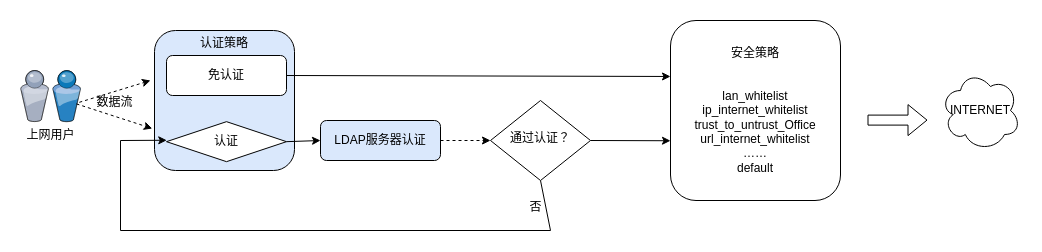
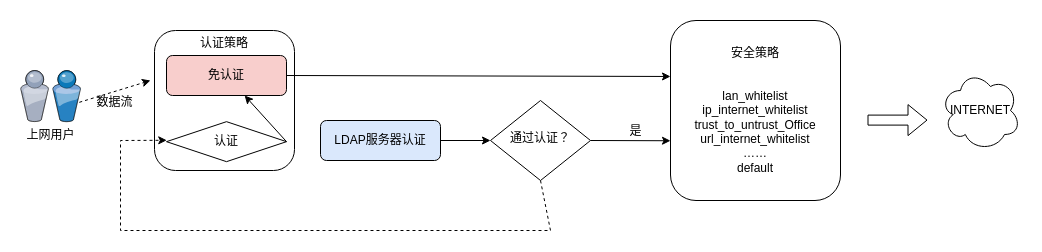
  <mxCell id="0" />
  <mxCell id="1" parent="0" />
- <mxCell id="2" value="认证策略&lt;br&gt;&lt;br&gt;&lt;br&gt;&lt;br&gt;&lt;br&gt;&lt;br&gt;&lt;br&gt;&lt;br&gt;&lt;br&gt;" style="rounded=1;whiteSpace=wrap;html=1;fillColor=#dae8fc;" vertex="1" parent="1"><mxGeometry x="154" y="30" width="140" height="140" as="geometry" /></mxCell>
+ <mxCell id="2" value="认证策略&lt;br&gt;&lt;br&gt;&lt;br&gt;&lt;br&gt;&lt;br&gt;&lt;br&gt;&lt;br&gt;&lt;br&gt;&lt;br&gt;" style="rounded=1;whiteSpace=wrap;html=1;" vertex="1" parent="1"><mxGeometry x="154" y="30" width="140" height="140" as="geometry" /></mxCell>
  <mxCell id="3" style="edgeStyle=none;rounded=0;orthogonalLoop=1;jettySize=auto;html=1;exitX=1;exitY=0.5;exitDx=0;exitDy=0;entryX=0;entryY=0.311;entryDx=0;entryDy=0;entryPerimeter=0;" edge="1" parent="1" source="4" target="9"><mxGeometry relative="1" as="geometry" /></mxCell>
- <mxCell id="4" value="免认证" style="rounded=1;whiteSpace=wrap;html=1;fontSize=12;glass=0;strokeWidth=1;shadow=0;" vertex="1" parent="1"><mxGeometry x="166" y="55" width="120" height="40" as="geometry" /></mxCell>
- <mxCell id="5" style="edgeStyle=none;rounded=0;orthogonalLoop=1;jettySize=auto;html=1;exitX=1;exitY=0.5;exitDx=0;exitDy=0;entryX=0;entryY=0.5;entryDx=0;entryDy=0;" edge="1" parent="1" source="6" target="8"><mxGeometry relative="1" as="geometry" /></mxCell>
+ <mxCell id="4" value="免认证" style="rounded=1;whiteSpace=wrap;html=1;fontSize=12;glass=0;strokeWidth=1;shadow=0;fillColor=#f8cecc;" vertex="1" parent="1"><mxGeometry x="166" y="55" width="120" height="40" as="geometry" /></mxCell>
+ <mxCell id="5" style="edgeStyle=none;rounded=0;orthogonalLoop=1;jettySize=auto;html=1;exitX=1;exitY=0.5;exitDx=0;exitDy=0;" edge="1" parent="1" source="6" target="4"><mxGeometry relative="1" as="geometry" /></mxCell>
  <mxCell id="6" value="认证" style="rhombus;whiteSpace=wrap;html=1;fontSize=12;glass=0;strokeWidth=1;shadow=0;" vertex="1" parent="1"><mxGeometry x="166" y="121.16" width="120" height="40" as="geometry" /></mxCell>
- <mxCell id="7" style="edgeStyle=none;rounded=0;orthogonalLoop=1;jettySize=auto;html=1;exitX=1;exitY=0.5;exitDx=0;exitDy=0;entryX=0;entryY=0.5;entryDx=0;entryDy=0;dashed=1;" edge="1" parent="1" source="8" target="12"><mxGeometry relative="1" as="geometry" /></mxCell>
+ <mxCell id="7" style="edgeStyle=none;rounded=0;orthogonalLoop=1;jettySize=auto;html=1;exitX=1;exitY=0.5;exitDx=0;exitDy=0;entryX=0;entryY=0.5;entryDx=0;entryDy=0;" edge="1" parent="1" source="8" target="12"><mxGeometry relative="1" as="geometry" /></mxCell>
  <mxCell id="8" value="LDAP服务器认证" style="rounded=1;whiteSpace=wrap;html=1;fontSize=12;glass=0;strokeWidth=1;shadow=0;fillColor=#dae8fc;" vertex="1" parent="1"><mxGeometry x="320" y="120" width="120" height="40" as="geometry" /></mxCell>
  <mxCell id="9" value="安全策略&lt;br&gt;&lt;br&gt;&lt;br&gt;lan_whitelist&lt;br&gt;ip_internet_whitelist&lt;br&gt;trust_to_untrust_Office&lt;br&gt;url_internet_whitelist&lt;br&gt;……&lt;br&gt;default" style="rounded=1;whiteSpace=wrap;html=1;fontSize=12;glass=0;strokeWidth=1;shadow=0;" vertex="1" parent="1"><mxGeometry x="670" y="20" width="170" height="180" as="geometry" /></mxCell>
- <mxCell id="10" style="edgeStyle=none;rounded=0;orthogonalLoop=1;jettySize=auto;html=1;exitX=0.5;exitY=1;exitDx=0;exitDy=0;entryX=0.002;entryY=0.465;entryDx=0;entryDy=0;entryPerimeter=0;" edge="1" parent="1" source="12" target="6"><mxGeometry relative="1" as="geometry"><mxPoint x="150" y="140" as="targetPoint" /><Array as="points"><mxPoint x="550" y="230" /><mxPoint x="120" y="230" /><mxPoint x="120" y="140" /></Array></mxGeometry></mxCell>
+ <mxCell id="10" style="edgeStyle=none;rounded=0;orthogonalLoop=1;jettySize=auto;html=1;exitX=0.5;exitY=1;exitDx=0;exitDy=0;entryX=0.002;entryY=0.465;entryDx=0;entryDy=0;entryPerimeter=0;dashed=1;" edge="1" parent="1" source="12" target="6"><mxGeometry relative="1" as="geometry"><mxPoint x="150" y="140" as="targetPoint" /><Array as="points"><mxPoint x="550" y="230" /><mxPoint x="120" y="230" /><mxPoint x="120" y="140" /></Array></mxGeometry></mxCell>
  <mxCell id="11" style="edgeStyle=none;rounded=0;orthogonalLoop=1;jettySize=auto;html=1;exitX=1;exitY=0.5;exitDx=0;exitDy=0;entryX=0;entryY=0.668;entryDx=0;entryDy=0;entryPerimeter=0;" edge="1" parent="1" source="12" target="9"><mxGeometry relative="1" as="geometry" /></mxCell>
  <mxCell id="12" value="通过认证？" style="rhombus;whiteSpace=wrap;html=1;shadow=0;fontFamily=Helvetica;fontSize=12;align=center;strokeWidth=1;spacing=6;spacingTop=-4;" vertex="1" parent="1"><mxGeometry x="490" y="100" width="100" height="80" as="geometry" /></mxCell>
  <mxCell id="13" value="上网用户" style="verticalLabelPosition=bottom;aspect=fixed;html=1;verticalAlign=top;strokeColor=none;shape=mxgraph.citrix.users;rounded=0;shadow=0;comic=0;fontFamily=Verdana;" vertex="1" parent="1"><mxGeometry x="20" y="70" width="60" height="51.16" as="geometry" /></mxCell>
  <mxCell id="14" value="" style="endArrow=classic;dashed=1;html=1;exitX=0.98;exitY=0.622;exitDx=0;exitDy=0;exitPerimeter=0;endFill=1;" edge="1" parent="1" source="13"><mxGeometry width="50" height="50" relative="1" as="geometry"><mxPoint x="240" y="180" as="sourcePoint" /><mxPoint x="150" y="80" as="targetPoint" /></mxGeometry></mxCell>
- <mxCell id="15" value="" style="endArrow=classic;dashed=1;html=1;entryX=-0.016;entryY=0.7;entryDx=0;entryDy=0;exitX=0.933;exitY=0.653;exitDx=0;exitDy=0;exitPerimeter=0;endFill=1;entryPerimeter=0;" edge="1" parent="1" source="13" target="2"><mxGeometry width="50" height="50" relative="1" as="geometry"><mxPoint x="60" y="160" as="sourcePoint" /><mxPoint x="110" y="110" as="targetPoint" /></mxGeometry></mxCell>
- <mxCell id="16" value="否" style="text;html=1;align=center;verticalAlign=middle;resizable=0;points=[];autosize=1;" vertex="1" parent="1"><mxGeometry x="520" y="197" width="30" height="20" as="geometry" /></mxCell>
+ <mxCell id="17" value="是" style="text;html=1;align=center;verticalAlign=middle;resizable=0;points=[];autosize=1;" vertex="1" parent="1"><mxGeometry x="620" y="121.16" width="30" height="20" as="geometry" /></mxCell>
  <mxCell id="18" value="INTERNET" style="ellipse;shape=cloud;whiteSpace=wrap;html=1;" vertex="1" parent="1"><mxGeometry x="940" y="70" width="80" height="80" as="geometry" /></mxCell>
  <mxCell id="19" value="" style="shape=flexArrow;endArrow=classic;html=1;" edge="1" parent="1"><mxGeometry width="50" height="50" relative="1" as="geometry"><mxPoint x="867" y="119.6" as="sourcePoint" /><mxPoint x="927" y="119.6" as="targetPoint" /></mxGeometry></mxCell>
  <mxCell id="20" value="数据流" style="text;html=1;align=center;verticalAlign=middle;resizable=0;points=[];autosize=1;" vertex="1" parent="1"><mxGeometry x="89" y="92" width="50" height="20" as="geometry" /></mxCell>
